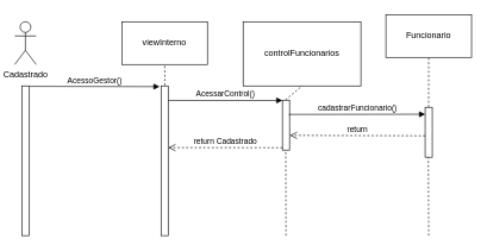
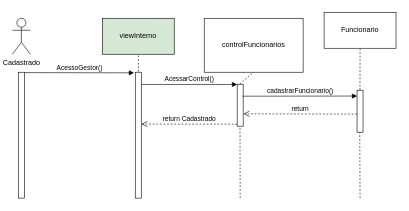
  <mxCell id="0" />
  <mxCell id="1" parent="0" />
  <mxCell id="2" value="" style="endArrow=none;dashed=1;html=1;entryX=0.5;entryY=1;entryDx=0;entryDy=0;" parent="1" edge="1"><mxGeometry width="50" height="50" relative="1" as="geometry"><mxPoint x="400" y="330" as="sourcePoint" /><mxPoint x="399.72" y="210.45" as="targetPoint" /></mxGeometry></mxCell>
  <mxCell id="3" value="Cadastrado" style="shape=umlActor;verticalLabelPosition=bottom;labelBackgroundColor=#ffffff;verticalAlign=top;html=1;outlineConnect=0;" parent="1" vertex="1"><mxGeometry x="20" y="30" width="30" height="60" as="geometry" /></mxCell>
  <mxCell id="4" value="" style="html=1;points=[];perimeter=orthogonalPerimeter;" parent="1" vertex="1"><mxGeometry x="30" y="120" width="10" height="210" as="geometry" /></mxCell>
  <mxCell id="5" value="controlFuncionarios" style="rounded=0;whiteSpace=wrap;html=1;" parent="1" vertex="1"><mxGeometry x="340" y="30" width="165" height="90" as="geometry" /></mxCell>
  <mxCell id="6" value="" style="endArrow=none;dashed=1;html=1;entryX=0.5;entryY=1;entryDx=0;entryDy=0;exitX=0.443;exitY=-0.004;exitDx=0;exitDy=0;exitPerimeter=0;" parent="1" source="9" target="5" edge="1"><mxGeometry width="50" height="50" relative="1" as="geometry"><mxPoint x="400" y="110" as="sourcePoint" /><mxPoint x="620" y="110" as="targetPoint" /></mxGeometry></mxCell>
  <mxCell id="7" value="Funcionario" style="rounded=0;whiteSpace=wrap;html=1;" parent="1" vertex="1"><mxGeometry x="540" y="20" width="120" height="60" as="geometry" /></mxCell>
  <mxCell id="8" value="" style="endArrow=none;dashed=1;html=1;entryX=0.5;entryY=1;entryDx=0;entryDy=0;exitX=0.486;exitY=-0.005;exitDx=0;exitDy=0;exitPerimeter=0;" parent="1" source="11" target="7" edge="1"><mxGeometry width="50" height="50" relative="1" as="geometry"><mxPoint x="600" y="130" as="sourcePoint" /><mxPoint x="820" y="110" as="targetPoint" /></mxGeometry></mxCell>
  <mxCell id="9" value="" style="html=1;points=[];perimeter=orthogonalPerimeter;" parent="1" vertex="1"><mxGeometry x="395" y="140" width="10" height="70" as="geometry" /></mxCell>
  <mxCell id="10" value="AcessoGestor()" style="html=1;verticalAlign=bottom;endArrow=block;exitX=1;exitY=0.003;exitDx=0;exitDy=0;exitPerimeter=0;" parent="1" source="4" edge="1"><mxGeometry width="80" relative="1" as="geometry"><mxPoint x="370" y="130" as="sourcePoint" /><mxPoint x="223" y="121" as="targetPoint" /></mxGeometry></mxCell>
  <mxCell id="11" value="" style="html=1;points=[];perimeter=orthogonalPerimeter;" parent="1" vertex="1"><mxGeometry x="595" y="150" width="10" height="70" as="geometry" /></mxCell>
  <mxCell id="12" value="cadastrarFuncionario()" style="html=1;verticalAlign=bottom;endArrow=block;entryX=0.014;entryY=0.139;entryDx=0;entryDy=0;entryPerimeter=0;" parent="1" target="11" edge="1"><mxGeometry width="80" relative="1" as="geometry"><mxPoint x="404" y="160" as="sourcePoint" /><mxPoint x="560" y="150" as="targetPoint" /></mxGeometry></mxCell>
  <mxCell id="13" value="return" style="html=1;verticalAlign=bottom;endArrow=open;dashed=1;endSize=8;entryX=1.048;entryY=0.705;entryDx=0;entryDy=0;entryPerimeter=0;exitX=0;exitY=0.571;exitDx=0;exitDy=0;exitPerimeter=0;" parent="1" source="11" target="9" edge="1"><mxGeometry relative="1" as="geometry"><mxPoint x="595" y="200" as="sourcePoint" /><mxPoint x="480" y="190" as="targetPoint" /></mxGeometry></mxCell>
- <mxCell id="14" value="viewInterno" style="rounded=0;whiteSpace=wrap;html=1;" parent="1" vertex="1"><mxGeometry x="170" y="30" width="120" height="60" as="geometry" /></mxCell>
+ <mxCell id="14" value="viewInterno" style="rounded=0;whiteSpace=wrap;html=1;fillColor=#d5e8d4;" parent="1" vertex="1"><mxGeometry x="170" y="30" width="120" height="60" as="geometry" /></mxCell>
  <mxCell id="15" value="" style="endArrow=none;dashed=1;html=1;entryX=0.5;entryY=1;entryDx=0;entryDy=0;exitX=0.533;exitY=-0.004;exitDx=0;exitDy=0;exitPerimeter=0;" parent="1" source="16" edge="1"><mxGeometry width="50" height="50" relative="1" as="geometry"><mxPoint x="230" y="110" as="sourcePoint" /><mxPoint x="230.15" y="90.24" as="targetPoint" /></mxGeometry></mxCell>
  <mxCell id="16" value="" style="html=1;points=[];perimeter=orthogonalPerimeter;" parent="1" vertex="1"><mxGeometry x="225" y="120" width="10" height="210" as="geometry" /></mxCell>
  <mxCell id="17" value="AcessarControl()" style="html=1;verticalAlign=bottom;endArrow=block;entryX=0.5;entryY=0.005;entryDx=0;entryDy=0;entryPerimeter=0;exitX=1.014;exitY=0.097;exitDx=0;exitDy=0;exitPerimeter=0;" parent="1" source="16" edge="1"><mxGeometry width="80" relative="1" as="geometry"><mxPoint x="260" y="140" as="sourcePoint" /><mxPoint x="395" y="140.42" as="targetPoint" /></mxGeometry></mxCell>
  <mxCell id="18" value="return Cadastrado" style="html=1;verticalAlign=bottom;endArrow=open;dashed=1;endSize=8;entryX=1.014;entryY=0.412;entryDx=0;entryDy=0;entryPerimeter=0;exitX=0.014;exitY=0.952;exitDx=0;exitDy=0;exitPerimeter=0;" parent="1" source="9" target="16" edge="1"><mxGeometry relative="1" as="geometry"><mxPoint x="390" y="190" as="sourcePoint" /><mxPoint x="235" y="190" as="targetPoint" /></mxGeometry></mxCell>
  <mxCell id="19" value="" style="endArrow=none;dashed=1;html=1;entryX=0.5;entryY=1;entryDx=0;entryDy=0;" parent="1" edge="1"><mxGeometry width="50" height="50" relative="1" as="geometry"><mxPoint x="600" y="330" as="sourcePoint" /><mxPoint x="599.5" y="220" as="targetPoint" /></mxGeometry></mxCell>
